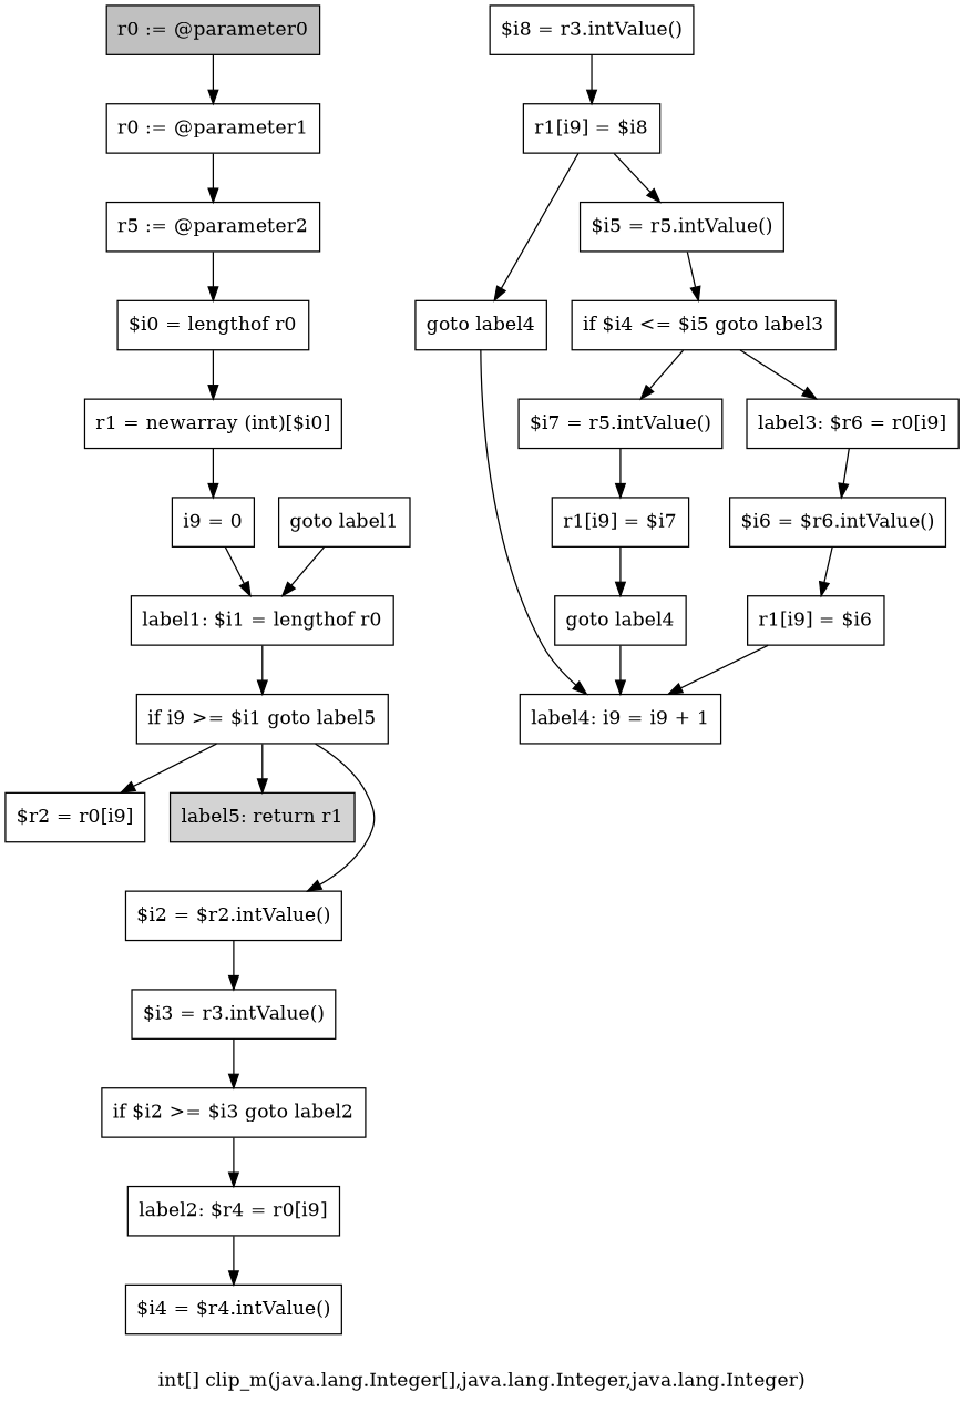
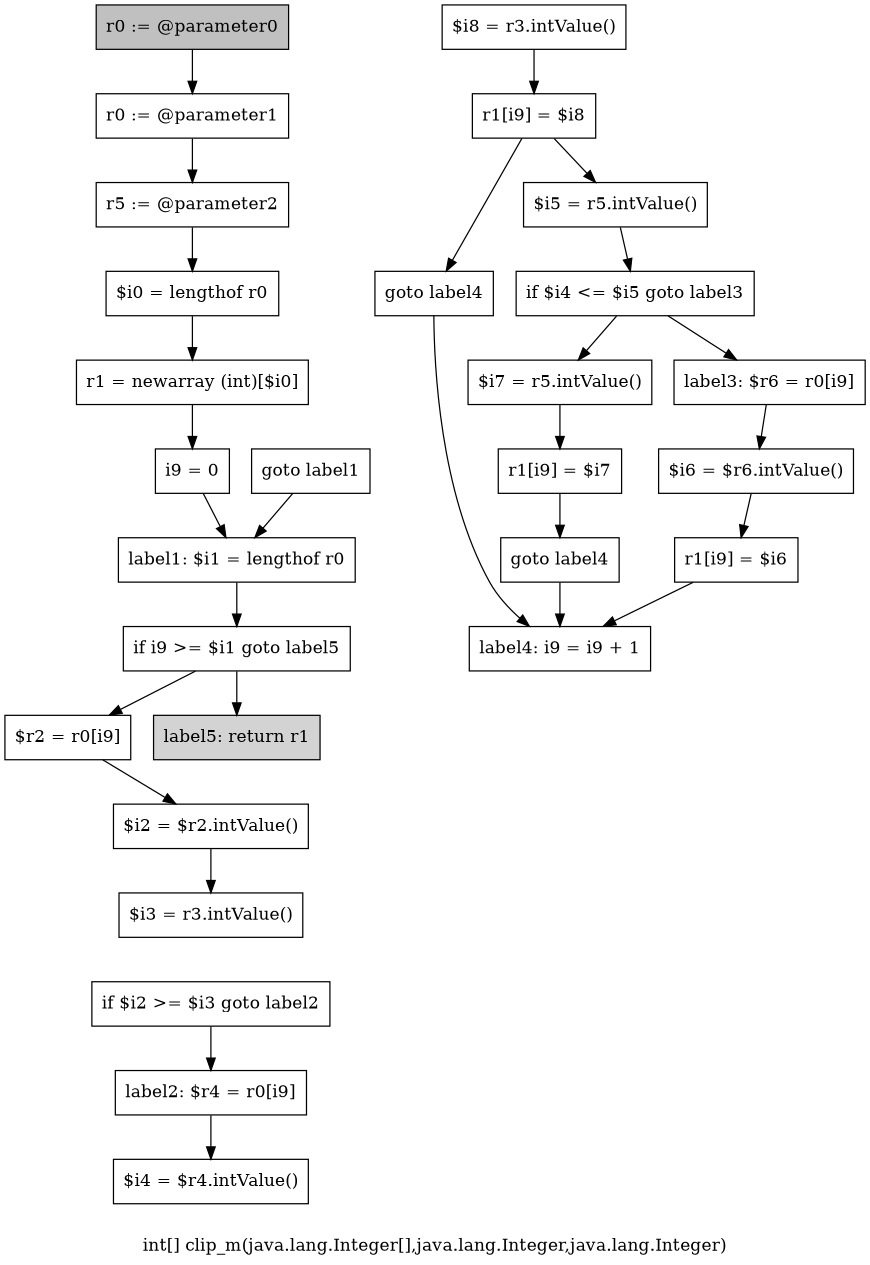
  digraph {
    label="int[] clip_m(java.lang.Integer[],java.lang.Integer,java.lang.Integer)"
    node [shape=box]
    n1 [fillcolor=gray label="r0 := @parameter0" style=filled]
    n2 [label="r0 := @parameter1"]
    n3 [label="r5 := @parameter2"]
    n4 [label="$i0 = lengthof r0"]
    n5 [label="r1 = newarray (int)[$i0]"]
    n6 [label="i9 = 0"]
    n7 [label="label1: $i1 = lengthof r0"]
    n8 [label="if i9 >= $i1 goto label5"]
    n9 [label="$r2 = r0[i9]"]
    n10 [fillcolor=lightgray label="label5: return r1" style=filled]
    n11 [label="$i2 = $r2.intValue()"]
    n12 [label="$i3 = r3.intValue()"]
    n13 [label="if $i2 >= $i3 goto label2"]
    n14 [label="label2: $r4 = r0[i9]"]
    n15 [label="$i8 = r3.intValue()"]
    n16 [label="r1[i9] = $i8"]
    n17 [label="$i4 = $r4.intValue()"]
    n18 [label="goto label4"]
    n19 [label="$i5 = r5.intValue()"]
    n20 [label="label4: i9 = i9 + 1"]
    n21 [label="goto label1"]
    n22 [label="if $i4 <= $i5 goto label3"]
    n23 [label="$i7 = r5.intValue()"]
    n24 [label="label3: $r6 = r0[i9]"]
    n25 [label="r1[i9] = $i7"]
    n26 [label="$i6 = $r6.intValue()"]
    n27 [label="goto label4"]
    n28 [label="r1[i9] = $i6"]
    n1 -> n2
    n2 -> n3
    n3 -> n4
    n4 -> n5
    n5 -> n6
    n6 -> n7
    n7 -> n8
    n8 -> n9
    n8 -> n10
-   n8 -> n11
+   n9 -> n11
    n11 -> n12
-   n12 -> n13
    n13 -> n14
    n14 -> n17
    n15 -> n16
    n16 -> n18
    n16 -> n19
    n18 -> n20
    n19 -> n22
    n21 -> n7
    n22 -> n23
    n22 -> n24
    n23 -> n25
    n24 -> n26
    n25 -> n27
    n26 -> n28
    n27 -> n20
    n28 -> n20
  }
